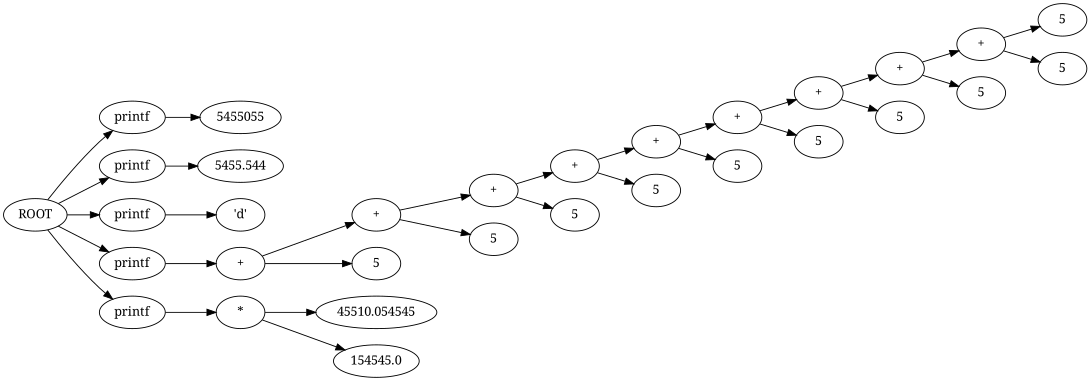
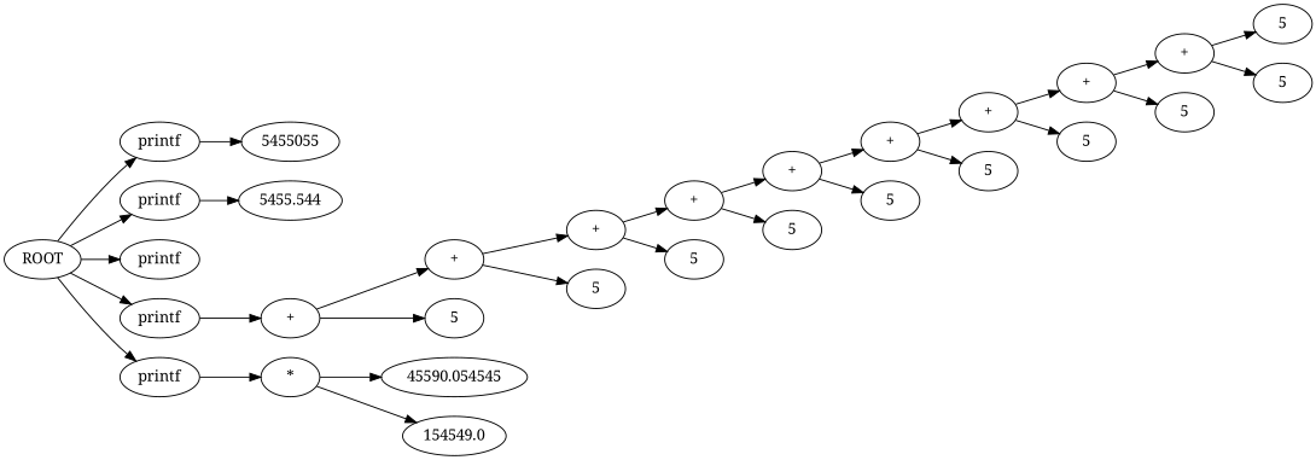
  strict digraph {
    fontname="Noto Serif"
    rankdir=LR
    node [fontname="Noto Serif"]
    edge [fontname="Noto Serif"]
    n1 [label=printf]
    n2 [label=5455055]
    n3 [label=printf]
    n4 [label=5455.544]
    n5 [label=printf]
-   n6 [label="'d'"]
    n7 [label=printf]
    n8 [label="+"]
    n9 [label="+"]
    n10 [label=5]
    n11 [label=printf]
    n12 [label="*"]
-   n13 [label=45510.054545]
-   n14 [label=154545.0]
+   n13 [label=45590.054545]
+   n14 [label=154549.0]
    ROOT
    n16 [label="+"]
    n17 [label=5]
    n18 [label="+"]
    n19 [label=5]
    n20 [label="+"]
    n21 [label=5]
    n22 [label="+"]
    n23 [label=5]
    n24 [label="+"]
    n25 [label=5]
    n26 [label="+"]
    n27 [label=5]
    n28 [label="+"]
    n29 [label=5]
    n30 [label=5]
    n31 [label=5]
    n1 -> n2
    n3 -> n4
-   n5 -> n6
    n7 -> n8
    n8 -> n9
    n8 -> n10
    n9 -> n16
    n9 -> n17
    n11 -> n12
    n12 -> n13
    n12 -> n14
    ROOT -> n1
    ROOT -> n3
    ROOT -> n5
    ROOT -> n7
    ROOT -> n11
    n16 -> n18
    n16 -> n19
    n18 -> n20
    n18 -> n21
    n20 -> n22
    n20 -> n23
    n22 -> n24
    n22 -> n25
    n24 -> n26
    n24 -> n27
    n26 -> n28
    n26 -> n29
    n28 -> n30
    n28 -> n31
  }
